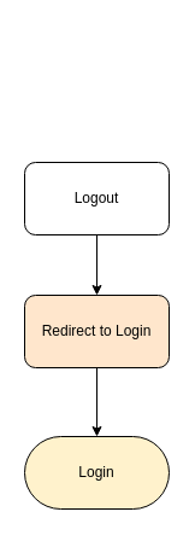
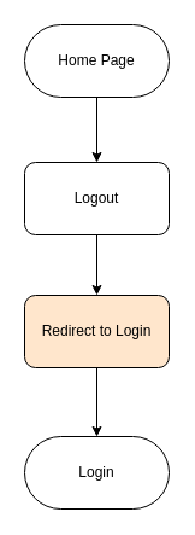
  <mxCell id="0" />
  <mxCell id="1" parent="0" />
+ <mxCell id="2" style="edgeStyle=none;html=1;entryX=0.5;entryY=0;entryDx=0;entryDy=0;" edge="1" parent="1" source="3" target="5"><mxGeometry relative="1" as="geometry"><mxPoint x="80" y="145" as="targetPoint" /></mxGeometry></mxCell>
+ <mxCell id="3" value="Home Page" style="rounded=1;whiteSpace=wrap;html=1;arcSize=50;" vertex="1" parent="1"><mxGeometry x="20" y="20" width="120" height="60" as="geometry" /></mxCell>
  <mxCell id="4" value="" style="edgeStyle=none;html=1;" edge="1" parent="1" source="5" target="7"><mxGeometry relative="1" as="geometry" /></mxCell>
  <mxCell id="5" value="Logout" style="whiteSpace=wrap;html=1;rounded=1;" vertex="1" parent="1"><mxGeometry x="20" y="134" width="120" height="60" as="geometry" /></mxCell>
  <mxCell id="6" value="" style="edgeStyle=none;html=1;" edge="1" parent="1" source="7" target="8"><mxGeometry relative="1" as="geometry" /></mxCell>
  <mxCell id="7" value="Redirect to Login" style="whiteSpace=wrap;html=1;rounded=1;fillColor=#ffe6cc;" vertex="1" parent="1"><mxGeometry x="20" y="244" width="120" height="60" as="geometry" /></mxCell>
- <mxCell id="8" value="Login" style="rounded=1;whiteSpace=wrap;html=1;arcSize=50;fillColor=#fff2cc;" vertex="1" parent="1"><mxGeometry x="20" y="361" width="120" height="60" as="geometry" /></mxCell>
+ <mxCell id="8" value="Login" style="rounded=1;whiteSpace=wrap;html=1;arcSize=50;" vertex="1" parent="1"><mxGeometry x="20" y="361" width="120" height="60" as="geometry" /></mxCell>
